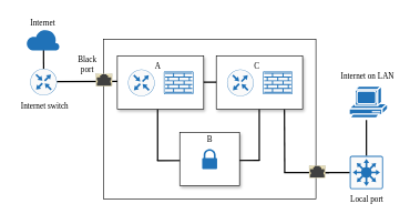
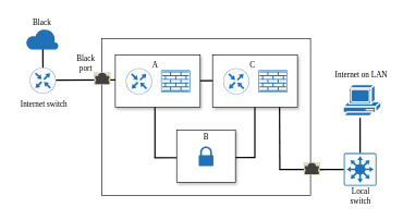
  <mxCell id="0" />
  <mxCell id="1" parent="0" />
  <mxCell id="2" value="" style="rounded=0;whiteSpace=wrap;html=1;shadow=0;" vertex="1" parent="1"><mxGeometry x="285" y="189" width="90" height="80" as="geometry" /></mxCell>
  <mxCell id="3" value="" style="rounded=0;whiteSpace=wrap;html=1;" vertex="1" parent="1"><mxGeometry x="155" y="59" width="320" height="240" as="geometry" /></mxCell>
  <mxCell id="4" value="" style="endArrow=none;html=1;rounded=0;entryX=0.002;entryY=0.415;entryDx=0;entryDy=0;entryPerimeter=0;strokeWidth=2;" edge="1" parent="1"><mxGeometry width="50" height="50" relative="1" as="geometry"><mxPoint x="475" y="259.25" as="sourcePoint" /><mxPoint x="542.9" y="259" as="targetPoint" /></mxGeometry></mxCell>
  <mxCell id="5" value="" style="endArrow=none;html=1;rounded=0;strokeWidth=2;" edge="1" parent="1"><mxGeometry width="50" height="50" relative="1" as="geometry"><mxPoint x="428" y="259" as="sourcePoint" /><mxPoint x="427.53" y="154" as="targetPoint" /></mxGeometry></mxCell>
  <mxCell id="6" value="" style="endArrow=none;html=1;rounded=0;strokeWidth=2;" edge="1" parent="1"><mxGeometry width="50" height="50" relative="1" as="geometry"><mxPoint x="389.73" y="241.5" as="sourcePoint" /><mxPoint x="389.73" y="106.5" as="targetPoint" /></mxGeometry></mxCell>
  <mxCell id="7" value="" style="endArrow=none;html=1;rounded=0;entryX=0.002;entryY=0.415;entryDx=0;entryDy=0;entryPerimeter=0;strokeWidth=2;" edge="1" parent="1"><mxGeometry width="50" height="50" relative="1" as="geometry"><mxPoint x="322.3" y="240.98" as="sourcePoint" /><mxPoint x="390.2" y="240.73" as="targetPoint" /></mxGeometry></mxCell>
  <mxCell id="8" value="" style="endArrow=none;html=1;rounded=0;entryX=0.002;entryY=0.415;entryDx=0;entryDy=0;entryPerimeter=0;strokeWidth=2;" edge="1" parent="1"><mxGeometry width="50" height="50" relative="1" as="geometry"><mxPoint x="235.85" y="241.25" as="sourcePoint" /><mxPoint x="303.75" y="241" as="targetPoint" /></mxGeometry></mxCell>
  <mxCell id="9" value="" style="endArrow=none;html=1;rounded=0;entryX=0.002;entryY=0.415;entryDx=0;entryDy=0;entryPerimeter=0;strokeWidth=2;" edge="1" parent="1"><mxGeometry width="50" height="50" relative="1" as="geometry"><mxPoint x="276.1" y="123.25" as="sourcePoint" /><mxPoint x="344" y="123" as="targetPoint" /></mxGeometry></mxCell>
  <mxCell id="10" value="" style="endArrow=none;html=1;rounded=0;strokeWidth=2;" edge="1" parent="1"><mxGeometry width="50" height="50" relative="1" as="geometry"><mxPoint x="236.69" y="241.5" as="sourcePoint" /><mxPoint x="236.69" y="106.5" as="targetPoint" /></mxGeometry></mxCell>
  <mxCell id="11" value="" style="endArrow=none;html=1;rounded=0;strokeWidth=2;" edge="1" parent="1"><mxGeometry width="50" height="50" relative="1" as="geometry"><mxPoint x="65.1" y="111" as="sourcePoint" /><mxPoint x="65" y="69" as="targetPoint" /></mxGeometry></mxCell>
  <mxCell id="12" value="" style="rounded=0;whiteSpace=wrap;html=1;shadow=1;" vertex="1" parent="1"><mxGeometry x="270" y="199" width="90" height="80" as="geometry" /></mxCell>
  <mxCell id="13" value="" style="sketch=0;pointerEvents=1;shadow=0;dashed=0;html=1;strokeColor=none;labelPosition=center;verticalLabelPosition=bottom;verticalAlign=top;outlineConnect=0;align=center;shape=mxgraph.office.security.lock_protected;fillColor=#2072B8;" vertex="1" parent="1"><mxGeometry x="303.75" y="224" width="22.5" height="30" as="geometry" /></mxCell>
  <mxCell id="14" value="" style="verticalLabelPosition=bottom;html=1;verticalAlign=top;align=center;strokeColor=none;fillColor=#2072B8;shape=mxgraph.azure.cloud;" vertex="1" parent="1"><mxGeometry x="39" y="43" width="50" height="32.5" as="geometry" /></mxCell>
  <mxCell id="15" value="" style="rounded=0;whiteSpace=wrap;html=1;shadow=1;" vertex="1" parent="1"><mxGeometry x="325" y="84" width="130" height="80" as="geometry" /></mxCell>
  <mxCell id="16" value="" style="sketch=0;points=[[0.015,0.015,0],[0.985,0.015,0],[0.985,0.985,0],[0.015,0.985,0],[0.25,0,0],[0.5,0,0],[0.75,0,0],[1,0.25,0],[1,0.5,0],[1,0.75,0],[0.75,1,0],[0.5,1,0],[0.25,1,0],[0,0.75,0],[0,0.5,0],[0,0.25,0]];verticalLabelPosition=bottom;html=1;verticalAlign=top;aspect=fixed;align=center;pointerEvents=1;shape=mxgraph.cisco19.rect;prIcon=firewall;fillColor=#FAFAFA;strokeColor=#2072B8;" vertex="1" parent="1"><mxGeometry x="395" y="106.5" width="44.8" height="35" as="geometry" /></mxCell>
  <mxCell id="17" value="" style="sketch=0;points=[[0.5,0,0],[1,0.5,0],[0.5,1,0],[0,0.5,0],[0.145,0.145,0],[0.856,0.145,0],[0.855,0.856,0],[0.145,0.855,0]];verticalLabelPosition=bottom;html=1;verticalAlign=top;aspect=fixed;align=center;pointerEvents=1;shape=mxgraph.cisco19.rect;prIcon=router;fillColor=#FAFAFA;strokeColor=#2072B8;" vertex="1" parent="1"><mxGeometry x="341.25" y="104" width="40" height="40" as="geometry" /></mxCell>
  <mxCell id="18" value="&lt;font&gt;Black port&lt;/font&gt;" style="text;html=1;align=center;verticalAlign=middle;whiteSpace=wrap;rounded=0;spacing=2;spacingLeft=0;fontFamily=Lucida Console;fontStyle=0" vertex="1" parent="1"><mxGeometry x="107" y="82" width="48" height="30" as="geometry" /></mxCell>
  <mxCell id="19" value="&lt;font&gt;Internet switch&lt;/font&gt;" style="text;html=1;align=center;verticalAlign=middle;whiteSpace=wrap;rounded=0;spacing=2;spacingLeft=0;fontFamily=Lucida Console;fontStyle=0" vertex="1" parent="1"><mxGeometry x="23" y="145" width="88" height="30" as="geometry" /></mxCell>
- <mxCell id="20" value="&lt;font&gt;Internet&lt;/font&gt;" style="text;html=1;align=center;verticalAlign=middle;whiteSpace=wrap;rounded=0;spacing=2;spacingLeft=0;fontFamily=Lucida Console;fontStyle=0" vertex="1" parent="1"><mxGeometry x="20" y="20" width="88" height="30" as="geometry" /></mxCell>
+ <mxCell id="20" value="&lt;font&gt;Black&lt;/font&gt;" style="text;html=1;align=center;verticalAlign=middle;whiteSpace=wrap;rounded=0;spacing=2;spacingLeft=0;fontFamily=Lucida Console;fontStyle=0" vertex="1" parent="1"><mxGeometry x="20" y="20" width="88" height="30" as="geometry" /></mxCell>
  <mxCell id="21" value="&lt;font&gt;C&lt;/font&gt;" style="text;html=1;align=center;verticalAlign=middle;whiteSpace=wrap;rounded=0;spacing=2;spacingLeft=0;fontFamily=Lucida Console;fontStyle=0" vertex="1" parent="1"><mxGeometry x="332.8" y="84" width="107" height="30" as="geometry" /></mxCell>
  <mxCell id="22" value="B" style="text;html=1;align=center;verticalAlign=middle;whiteSpace=wrap;rounded=0;spacing=2;spacingLeft=0;fontFamily=Lucida Console;fontStyle=0" vertex="1" parent="1"><mxGeometry x="261.5" y="194" width="107" height="30" as="geometry" /></mxCell>
- <mxCell id="23" value="&lt;font face=&quot;Lucida Console&quot;&gt;Local port&lt;/font&gt;" style="text;html=1;align=center;verticalAlign=middle;whiteSpace=wrap;rounded=0;" vertex="1" parent="1"><mxGeometry x="522" y="285" width="60" height="30" as="geometry" /></mxCell>
+ <mxCell id="23" value="&lt;font face=&quot;Lucida Console&quot;&gt;Local switch&lt;/font&gt;" style="text;html=1;align=center;verticalAlign=middle;whiteSpace=wrap;rounded=0;" vertex="1" parent="1"><mxGeometry x="522" y="285" width="60" height="30" as="geometry" /></mxCell>
  <mxCell id="24" value="&lt;font face=&quot;Lucida Console&quot;&gt;Internet on LAN&lt;/font&gt;" style="text;html=1;align=center;verticalAlign=middle;whiteSpace=wrap;rounded=0;" vertex="1" parent="1"><mxGeometry x="511" y="99" width="83.75" height="30" as="geometry" /></mxCell>
  <mxCell id="25" value="" style="endArrow=none;html=1;rounded=0;strokeWidth=2;" edge="1" parent="1"><mxGeometry width="50" height="50" relative="1" as="geometry"><mxPoint x="75" y="122.25" as="sourcePoint" /><mxPoint x="185" y="122" as="targetPoint" /></mxGeometry></mxCell>
  <mxCell id="26" value="" style="rounded=0;whiteSpace=wrap;html=1;shadow=1;" vertex="1" parent="1"><mxGeometry x="176" y="84" width="130" height="80" as="geometry" /></mxCell>
  <mxCell id="27" value="" style="sketch=0;points=[[0.015,0.015,0],[0.985,0.015,0],[0.985,0.985,0],[0.015,0.985,0],[0.25,0,0],[0.5,0,0],[0.75,0,0],[1,0.25,0],[1,0.5,0],[1,0.75,0],[0.75,1,0],[0.5,1,0],[0.25,1,0],[0,0.75,0],[0,0.5,0],[0,0.25,0]];verticalLabelPosition=bottom;html=1;verticalAlign=top;aspect=fixed;align=center;pointerEvents=1;shape=mxgraph.cisco19.rect;prIcon=firewall;fillColor=#FAFAFA;strokeColor=#2072B8;" vertex="1" parent="1"><mxGeometry x="246" y="106.5" width="44.8" height="35" as="geometry" /></mxCell>
  <mxCell id="28" value="" style="sketch=0;points=[[0.5,0,0],[1,0.5,0],[0.5,1,0],[0,0.5,0],[0.145,0.145,0],[0.856,0.145,0],[0.855,0.856,0],[0.145,0.855,0]];verticalLabelPosition=bottom;html=1;verticalAlign=top;aspect=fixed;align=center;pointerEvents=1;shape=mxgraph.cisco19.rect;prIcon=router;fillColor=#FAFAFA;strokeColor=#2072B8;" vertex="1" parent="1"><mxGeometry x="192.25" y="104" width="40" height="40" as="geometry" /></mxCell>
  <mxCell id="29" value="A" style="text;html=1;align=center;verticalAlign=middle;whiteSpace=wrap;rounded=0;spacing=2;spacingLeft=0;fontFamily=Lucida Console;fontStyle=0" vertex="1" parent="1"><mxGeometry x="183.8" y="84" width="107" height="30" as="geometry" /></mxCell>
  <mxCell id="30" value="" style="sketch=0;points=[[0.5,0,0],[1,0.5,0],[0.5,1,0],[0,0.5,0],[0.145,0.145,0],[0.856,0.145,0],[0.855,0.856,0],[0.145,0.855,0]];verticalLabelPosition=bottom;html=1;verticalAlign=top;aspect=fixed;align=center;pointerEvents=1;shape=mxgraph.cisco19.rect;prIcon=router;fillColor=#FAFAFA;strokeColor=#2072B8;" vertex="1" parent="1"><mxGeometry x="45" y="103" width="40" height="40" as="geometry" /></mxCell>
  <mxCell id="31" value="" style="html=1;verticalLabelPosition=bottom;verticalAlign=top;outlineConnect=0;shadow=0;dashed=0;shape=mxgraph.rack.hpe_aruba.switches.rj45_sfp;" vertex="1" parent="1"><mxGeometry x="144" y="111" width="24" height="18" as="geometry" /></mxCell>
  <mxCell id="32" value="" style="endArrow=none;html=1;rounded=0;entryX=0.002;entryY=0.415;entryDx=0;entryDy=0;entryPerimeter=0;strokeWidth=2;" edge="1" parent="1"><mxGeometry width="50" height="50" relative="1" as="geometry"><mxPoint x="427" y="259.25" as="sourcePoint" /><mxPoint x="494.9" y="259" as="targetPoint" /></mxGeometry></mxCell>
  <mxCell id="33" value="" style="html=1;verticalLabelPosition=bottom;verticalAlign=top;outlineConnect=0;shadow=0;dashed=0;shape=mxgraph.rack.hpe_aruba.switches.rj45_sfp;" vertex="1" parent="1"><mxGeometry x="465" y="249" width="24" height="18" as="geometry" /></mxCell>
  <mxCell id="34" value="" style="endArrow=none;html=1;rounded=0;strokeWidth=2;" edge="1" parent="1"><mxGeometry width="50" height="50" relative="1" as="geometry"><mxPoint x="551" y="279.25" as="sourcePoint" /><mxPoint x="551" y="139" as="targetPoint" /></mxGeometry></mxCell>
  <mxCell id="35" value="" style="shape=mxgraph.cisco.computers_and_peripherals.pc;html=1;pointerEvents=1;dashed=0;fillColor=#2072B8;strokeColor=#ffffff;strokeWidth=2;verticalLabelPosition=bottom;verticalAlign=top;align=center;outlineConnect=0;" vertex="1" parent="1"><mxGeometry x="525" y="129" width="58" height="50" as="geometry" /></mxCell>
  <mxCell id="36" value="" style="sketch=0;points=[[0.015,0.015,0],[0.985,0.015,0],[0.985,0.985,0],[0.015,0.985,0],[0.25,0,0],[0.5,0,0],[0.75,0,0],[1,0.25,0],[1,0.5,0],[1,0.75,0],[0.75,1,0],[0.5,1,0],[0.25,1,0],[0,0.75,0],[0,0.5,0],[0,0.25,0]];verticalLabelPosition=bottom;html=1;verticalAlign=top;aspect=fixed;align=center;pointerEvents=1;shape=mxgraph.cisco19.rect;prIcon=l3_switch;fillColor=#FAFAFA;strokeColor=#2072B8;" vertex="1" parent="1"><mxGeometry x="526" y="234" width="50" height="50" as="geometry" /></mxCell>
